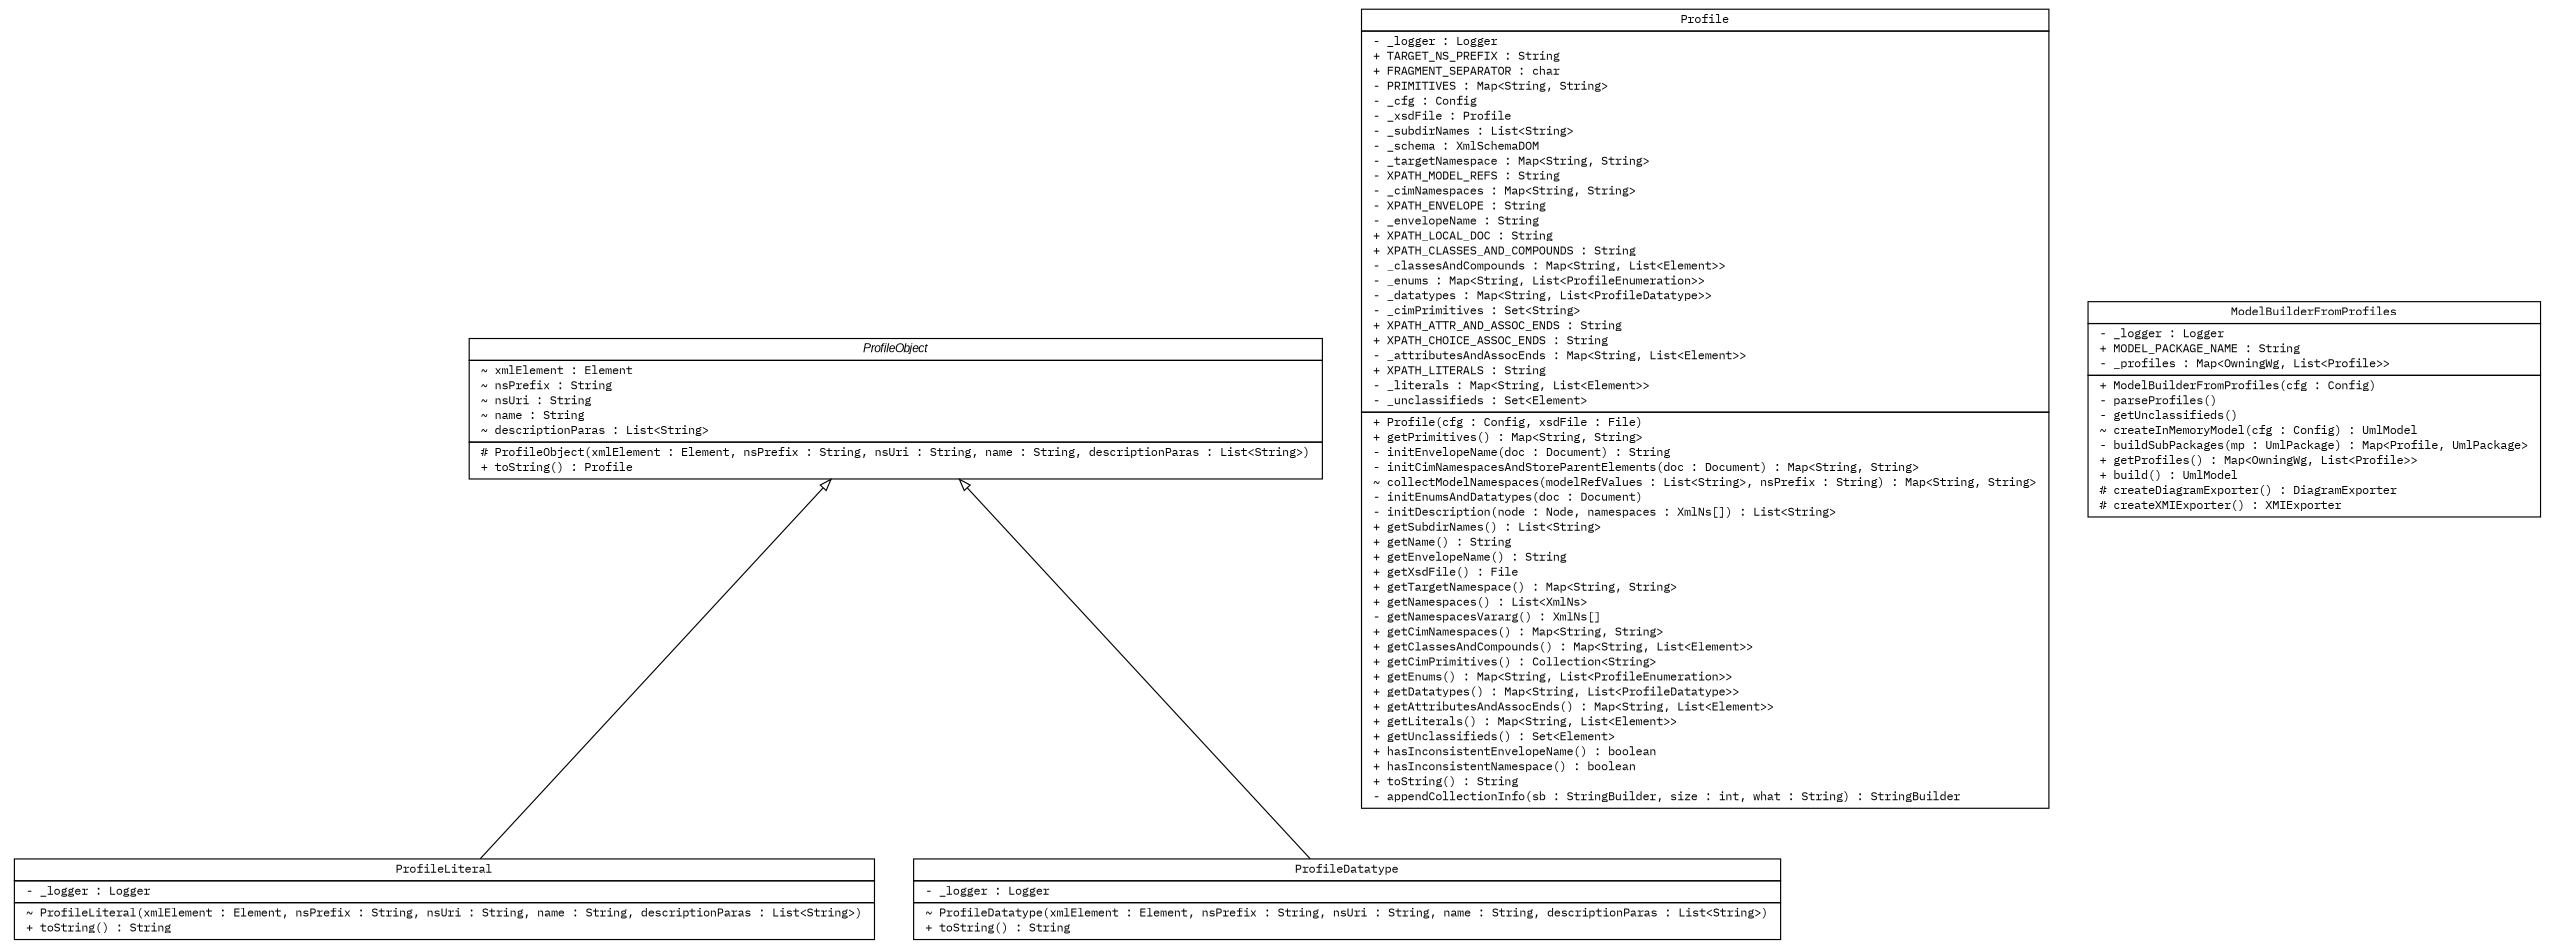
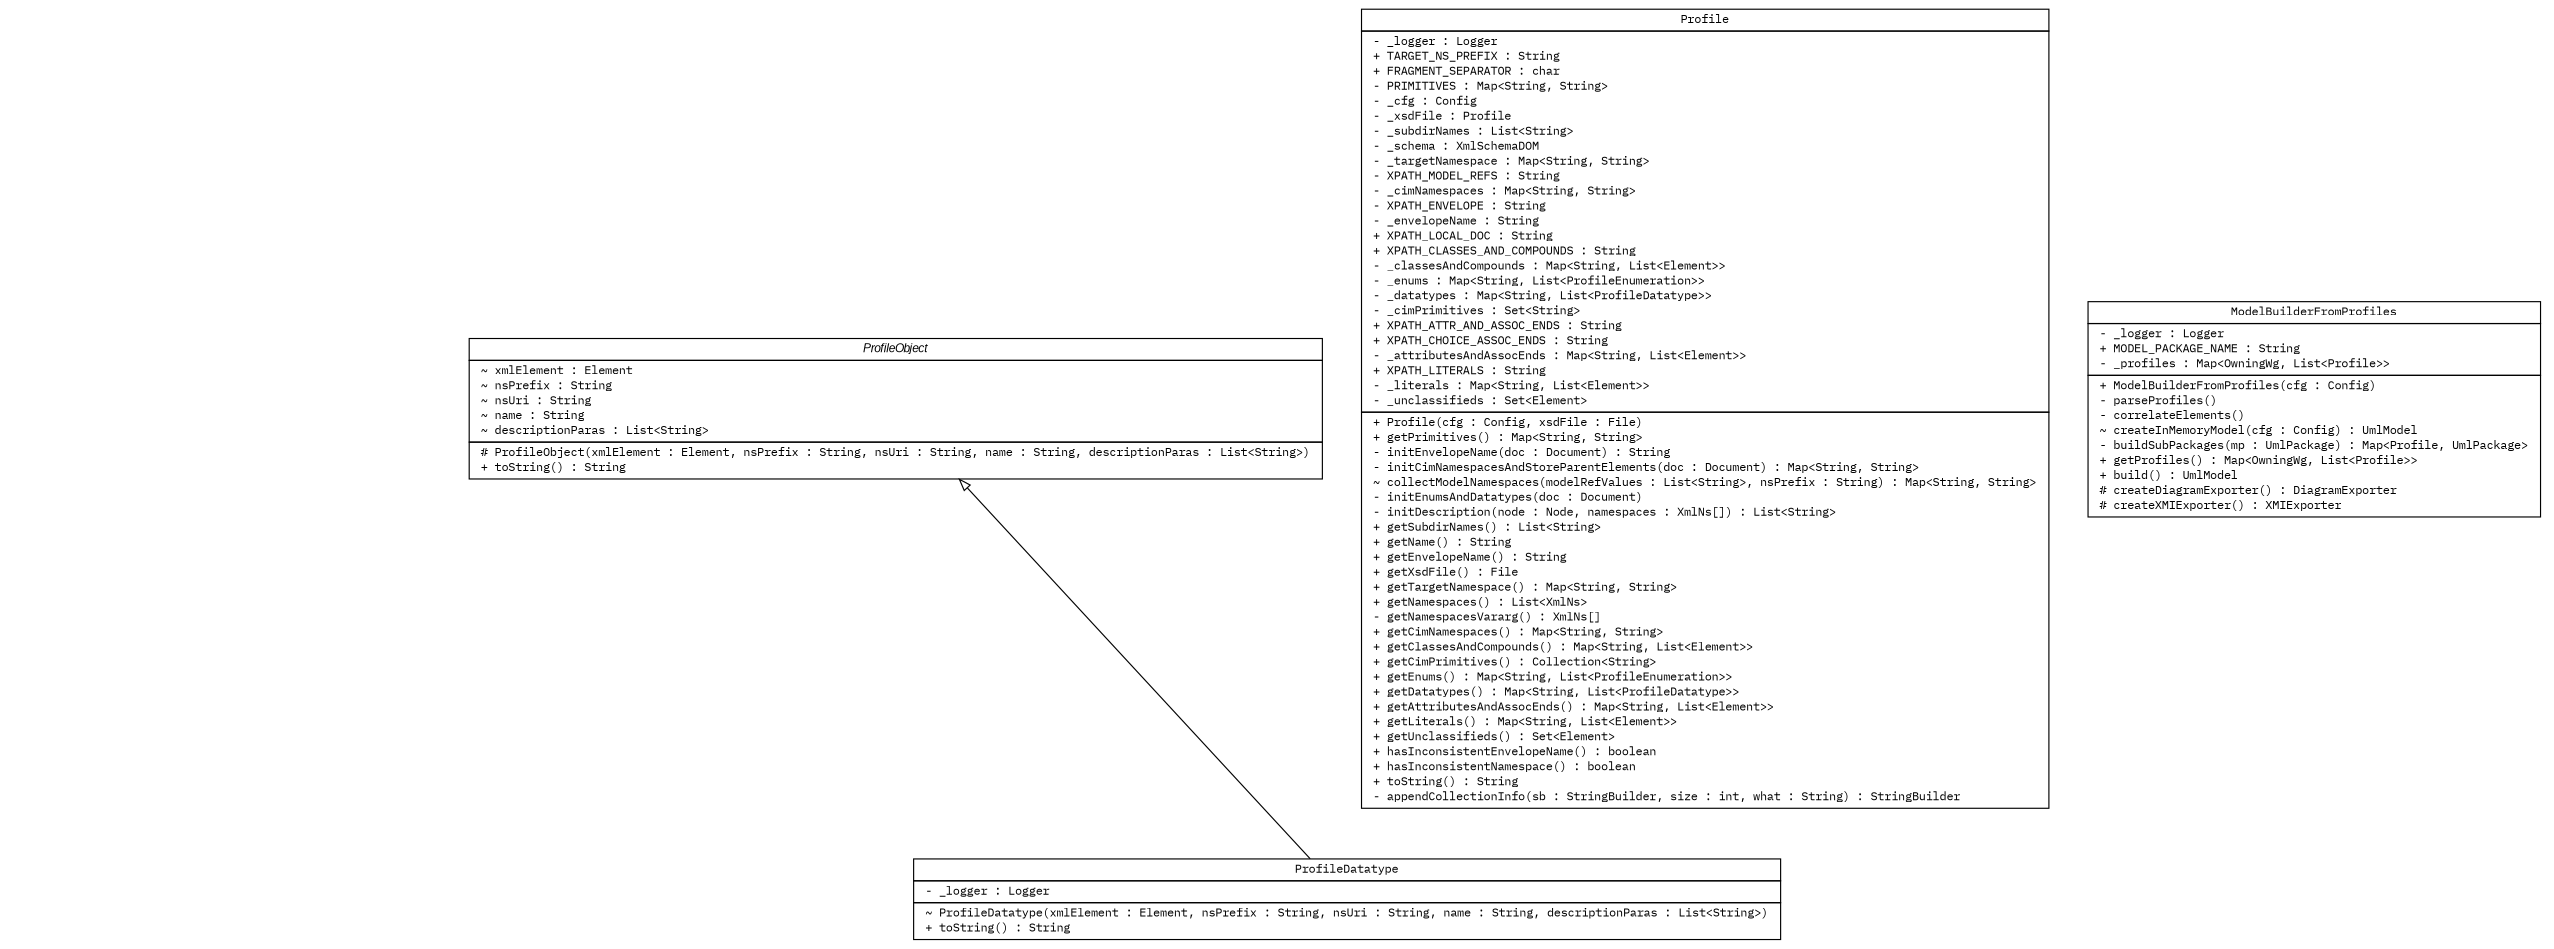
  digraph {
    fontname="IBM Plex Mono"
    nodesep=0.25
    ranksep=0.5
    node [fontcolor=black fontname="IBM Plex Mono" fontsize=10.0 shape=plaintext]
    edge [arrowtail=empty dir=back fontname="IBM Plex Mono" fontsize=10 headport=p labelfontname=arial labelfontsize=10 tailport=p]
-   n1 [label=<<table title="org.tanjakostic.jcleancim.experimental.builder.xsd.ProfileObject" border="0" cellborder="1" cellspacing="0" cellpadding="2" port="p" href="./ProfileObject.html"> 		<tr><td><table border="0" cellspacing="0" cellpadding="1"> <tr><td align="center" balign="center"><font face="Arial Italic"> ProfileObject </font></td></tr> 		</table></td></tr> 		<tr><td><table border="0" cellspacing="0" cellpadding="1"> <tr><td align="left" balign="left"> ~ xmlElement : Element </td></tr> <tr><td align="left" balign="left"> ~ nsPrefix : String </td></tr> <tr><td align="left" balign="left"> ~ nsUri : String </td></tr> <tr><td align="left" balign="left"> ~ name : String </td></tr> <tr><td align="left" balign="left"> ~ descriptionParas : List&lt;String&gt; </td></tr> 		</table></td></tr> 		<tr><td><table border="0" cellspacing="0" cellpadding="1"> <tr><td align="left" balign="left"> # ProfileObject(xmlElement : Element, nsPrefix : String, nsUri : String, name : String, descriptionParas : List&lt;String&gt;) </td></tr> <tr><td align="left" balign="left"> + toString() : Profile </td></tr> 		</table></td></tr> 		</table>>]
-   n2 [label=<<table title="org.tanjakostic.jcleancim.experimental.builder.xsd.ProfileLiteral" border="0" cellborder="1" cellspacing="0" cellpadding="2" port="p" href="./ProfileLiteral.html"> 		<tr><td><table border="0" cellspacing="0" cellpadding="1"> <tr><td align="center" balign="center"> ProfileLiteral </td></tr> 		</table></td></tr> 		<tr><td><table border="0" cellspacing="0" cellpadding="1"> <tr><td align="left" balign="left"> - _logger : Logger </td></tr> 		</table></td></tr> 		<tr><td><table border="0" cellspacing="0" cellpadding="1"> <tr><td align="left" balign="left"> ~ ProfileLiteral(xmlElement : Element, nsPrefix : String, nsUri : String, name : String, descriptionParas : List&lt;String&gt;) </td></tr> <tr><td align="left" balign="left"> + toString() : String </td></tr> 		</table></td></tr> 		</table>>]
+   n1 [label=<<table title="org.tanjakostic.jcleancim.experimental.builder.xsd.ProfileObject" border="0" cellborder="1" cellspacing="0" cellpadding="2" port="p" href="./ProfileObject.html"> 		<tr><td><table border="0" cellspacing="0" cellpadding="1"> <tr><td align="center" balign="center"><font face="Arial Italic"> ProfileObject </font></td></tr> 		</table></td></tr> 		<tr><td><table border="0" cellspacing="0" cellpadding="1"> <tr><td align="left" balign="left"> ~ xmlElement : Element </td></tr> <tr><td align="left" balign="left"> ~ nsPrefix : String </td></tr> <tr><td align="left" balign="left"> ~ nsUri : String </td></tr> <tr><td align="left" balign="left"> ~ name : String </td></tr> <tr><td align="left" balign="left"> ~ descriptionParas : List&lt;String&gt; </td></tr> 		</table></td></tr> 		<tr><td><table border="0" cellspacing="0" cellpadding="1"> <tr><td align="left" balign="left"> # ProfileObject(xmlElement : Element, nsPrefix : String, nsUri : String, name : String, descriptionParas : List&lt;String&gt;) </td></tr> <tr><td align="left" balign="left"> + toString() : String </td></tr> 		</table></td></tr> 		</table>>]
    n3 [label=<<table title="org.tanjakostic.jcleancim.experimental.builder.xsd.ProfileDatatype" border="0" cellborder="1" cellspacing="0" cellpadding="2" port="p" href="./ProfileDatatype.html"> 		<tr><td><table border="0" cellspacing="0" cellpadding="1"> <tr><td align="center" balign="center"> ProfileDatatype </td></tr> 		</table></td></tr> 		<tr><td><table border="0" cellspacing="0" cellpadding="1"> <tr><td align="left" balign="left"> - _logger : Logger </td></tr> 		</table></td></tr> 		<tr><td><table border="0" cellspacing="0" cellpadding="1"> <tr><td align="left" balign="left"> ~ ProfileDatatype(xmlElement : Element, nsPrefix : String, nsUri : String, name : String, descriptionParas : List&lt;String&gt;) </td></tr> <tr><td align="left" balign="left"> + toString() : String </td></tr> 		</table></td></tr> 		</table>>]
    n4 [label=<<table title="org.tanjakostic.jcleancim.experimental.builder.xsd.Profile" border="0" cellborder="1" cellspacing="0" cellpadding="2" port="p" href="./Profile.html"> 		<tr><td><table border="0" cellspacing="0" cellpadding="1"> <tr><td align="center" balign="center"> Profile </td></tr> 		</table></td></tr> 		<tr><td><table border="0" cellspacing="0" cellpadding="1"> <tr><td align="left" balign="left"> - _logger : Logger </td></tr> <tr><td align="left" balign="left"> + TARGET_NS_PREFIX : String </td></tr> <tr><td align="left" balign="left"> + FRAGMENT_SEPARATOR : char </td></tr> <tr><td align="left" balign="left"> - PRIMITIVES : Map&lt;String, String&gt; </td></tr> <tr><td align="left" balign="left"> - _cfg : Config </td></tr> <tr><td align="left" balign="left"> - _xsdFile : Profile </td></tr> <tr><td align="left" balign="left"> - _subdirNames : List&lt;String&gt; </td></tr> <tr><td align="left" balign="left"> - _schema : XmlSchemaDOM </td></tr> <tr><td align="left" balign="left"> - _targetNamespace : Map&lt;String, String&gt; </td></tr> <tr><td align="left" balign="left"> - XPATH_MODEL_REFS : String </td></tr> <tr><td align="left" balign="left"> - _cimNamespaces : Map&lt;String, String&gt; </td></tr> <tr><td align="left" balign="left"> - XPATH_ENVELOPE : String </td></tr> <tr><td align="left" balign="left"> - _envelopeName : String </td></tr> <tr><td align="left" balign="left"> + XPATH_LOCAL_DOC : String </td></tr> <tr><td align="left" balign="left"> + XPATH_CLASSES_AND_COMPOUNDS : String </td></tr> <tr><td align="left" balign="left"> - _classesAndCompounds : Map&lt;String, List&lt;Element&gt;&gt; </td></tr> <tr><td align="left" balign="left"> - _enums : Map&lt;String, List&lt;ProfileEnumeration&gt;&gt; </td></tr> <tr><td align="left" balign="left"> - _datatypes : Map&lt;String, List&lt;ProfileDatatype&gt;&gt; </td></tr> <tr><td align="left" balign="left"> - _cimPrimitives : Set&lt;String&gt; </td></tr> <tr><td align="left" balign="left"> + XPATH_ATTR_AND_ASSOC_ENDS : String </td></tr> <tr><td align="left" balign="left"> + XPATH_CHOICE_ASSOC_ENDS : String </td></tr> <tr><td align="left" balign="left"> - _attributesAndAssocEnds : Map&lt;String, List&lt;Element&gt;&gt; </td></tr> <tr><td align="left" balign="left"> + XPATH_LITERALS : String </td></tr> <tr><td align="left" balign="left"> - _literals : Map&lt;String, List&lt;Element&gt;&gt; </td></tr> <tr><td align="left" balign="left"> - _unclassifieds : Set&lt;Element&gt; </td></tr> 		</table></td></tr> 		<tr><td><table border="0" cellspacing="0" cellpadding="1"> <tr><td align="left" balign="left"> + Profile(cfg : Config, xsdFile : File) </td></tr> <tr><td align="left" balign="left"> + getPrimitives() : Map&lt;String, String&gt; </td></tr> <tr><td align="left" balign="left"> - initEnvelopeName(doc : Document) : String </td></tr> <tr><td align="left" balign="left"> - initCimNamespacesAndStoreParentElements(doc : Document) : Map&lt;String, String&gt; </td></tr> <tr><td align="left" balign="left"> ~ collectModelNamespaces(modelRefValues : List&lt;String&gt;, nsPrefix : String) : Map&lt;String, String&gt; </td></tr> <tr><td align="left" balign="left"> - initEnumsAndDatatypes(doc : Document) </td></tr> <tr><td align="left" balign="left"> - initDescription(node : Node, namespaces : XmlNs[]) : List&lt;String&gt; </td></tr> <tr><td align="left" balign="left"> + getSubdirNames() : List&lt;String&gt; </td></tr> <tr><td align="left" balign="left"> + getName() : String </td></tr> <tr><td align="left" balign="left"> + getEnvelopeName() : String </td></tr> <tr><td align="left" balign="left"> + getXsdFile() : File </td></tr> <tr><td align="left" balign="left"> + getTargetNamespace() : Map&lt;String, String&gt; </td></tr> <tr><td align="left" balign="left"> + getNamespaces() : List&lt;XmlNs&gt; </td></tr> <tr><td align="left" balign="left"> - getNamespacesVararg() : XmlNs[] </td></tr> <tr><td align="left" balign="left"> + getCimNamespaces() : Map&lt;String, String&gt; </td></tr> <tr><td align="left" balign="left"> + getClassesAndCompounds() : Map&lt;String, List&lt;Element&gt;&gt; </td></tr> <tr><td align="left" balign="left"> + getCimPrimitives() : Collection&lt;String&gt; </td></tr> <tr><td align="left" balign="left"> + getEnums() : Map&lt;String, List&lt;ProfileEnumeration&gt;&gt; </td></tr> <tr><td align="left" balign="left"> + getDatatypes() : Map&lt;String, List&lt;ProfileDatatype&gt;&gt; </td></tr> <tr><td align="left" balign="left"> + getAttributesAndAssocEnds() : Map&lt;String, List&lt;Element&gt;&gt; </td></tr> <tr><td align="left" balign="left"> + getLiterals() : Map&lt;String, List&lt;Element&gt;&gt; </td></tr> <tr><td align="left" balign="left"> + getUnclassifieds() : Set&lt;Element&gt; </td></tr> <tr><td align="left" balign="left"> + hasInconsistentEnvelopeName() : boolean </td></tr> <tr><td align="left" balign="left"> + hasInconsistentNamespace() : boolean </td></tr> <tr><td align="left" balign="left"> + toString() : String </td></tr> <tr><td align="left" balign="left"> - appendCollectionInfo(sb : StringBuilder, size : int, what : String) : StringBuilder </td></tr> 		</table></td></tr> 		</table>>]
-   n5 [label=<<table title="org.tanjakostic.jcleancim.experimental.builder.xsd.ModelBuilderFromProfiles" border="0" cellborder="1" cellspacing="0" cellpadding="2" port="p" href="./ModelBuilderFromProfiles.html"> 		<tr><td><table border="0" cellspacing="0" cellpadding="1"> <tr><td align="center" balign="center"> ModelBuilderFromProfiles </td></tr> 		</table></td></tr> 		<tr><td><table border="0" cellspacing="0" cellpadding="1"> <tr><td align="left" balign="left"> - _logger : Logger </td></tr> <tr><td align="left" balign="left"> + MODEL_PACKAGE_NAME : String </td></tr> <tr><td align="left" balign="left"> - _profiles : Map&lt;OwningWg, List&lt;Profile&gt;&gt; </td></tr> 		</table></td></tr> 		<tr><td><table border="0" cellspacing="0" cellpadding="1"> <tr><td align="left" balign="left"> + ModelBuilderFromProfiles(cfg : Config) </td></tr> <tr><td align="left" balign="left"> - parseProfiles() </td></tr> <tr><td align="left" balign="left"> - getUnclassifieds() </td></tr> <tr><td align="left" balign="left"> ~ createInMemoryModel(cfg : Config) : UmlModel </td></tr> <tr><td align="left" balign="left"> - buildSubPackages(mp : UmlPackage) : Map&lt;Profile, UmlPackage&gt; </td></tr> <tr><td align="left" balign="left"> + getProfiles() : Map&lt;OwningWg, List&lt;Profile&gt;&gt; </td></tr> <tr><td align="left" balign="left"> + build() : UmlModel </td></tr> <tr><td align="left" balign="left"> # createDiagramExporter() : DiagramExporter </td></tr> <tr><td align="left" balign="left"> # createXMIExporter() : XMIExporter </td></tr> 		</table></td></tr> 		</table>>]
-   n1 -> n2
+   n5 [label=<<table title="org.tanjakostic.jcleancim.experimental.builder.xsd.ModelBuilderFromProfiles" border="0" cellborder="1" cellspacing="0" cellpadding="2" port="p" href="./ModelBuilderFromProfiles.html"> 		<tr><td><table border="0" cellspacing="0" cellpadding="1"> <tr><td align="center" balign="center"> ModelBuilderFromProfiles </td></tr> 		</table></td></tr> 		<tr><td><table border="0" cellspacing="0" cellpadding="1"> <tr><td align="left" balign="left"> - _logger : Logger </td></tr> <tr><td align="left" balign="left"> + MODEL_PACKAGE_NAME : String </td></tr> <tr><td align="left" balign="left"> - _profiles : Map&lt;OwningWg, List&lt;Profile&gt;&gt; </td></tr> 		</table></td></tr> 		<tr><td><table border="0" cellspacing="0" cellpadding="1"> <tr><td align="left" balign="left"> + ModelBuilderFromProfiles(cfg : Config) </td></tr> <tr><td align="left" balign="left"> - parseProfiles() </td></tr> <tr><td align="left" balign="left"> - correlateElements() </td></tr> <tr><td align="left" balign="left"> ~ createInMemoryModel(cfg : Config) : UmlModel </td></tr> <tr><td align="left" balign="left"> - buildSubPackages(mp : UmlPackage) : Map&lt;Profile, UmlPackage&gt; </td></tr> <tr><td align="left" balign="left"> + getProfiles() : Map&lt;OwningWg, List&lt;Profile&gt;&gt; </td></tr> <tr><td align="left" balign="left"> + build() : UmlModel </td></tr> <tr><td align="left" balign="left"> # createDiagramExporter() : DiagramExporter </td></tr> <tr><td align="left" balign="left"> # createXMIExporter() : XMIExporter </td></tr> 		</table></td></tr> 		</table>>]
    n1 -> n3
  }
